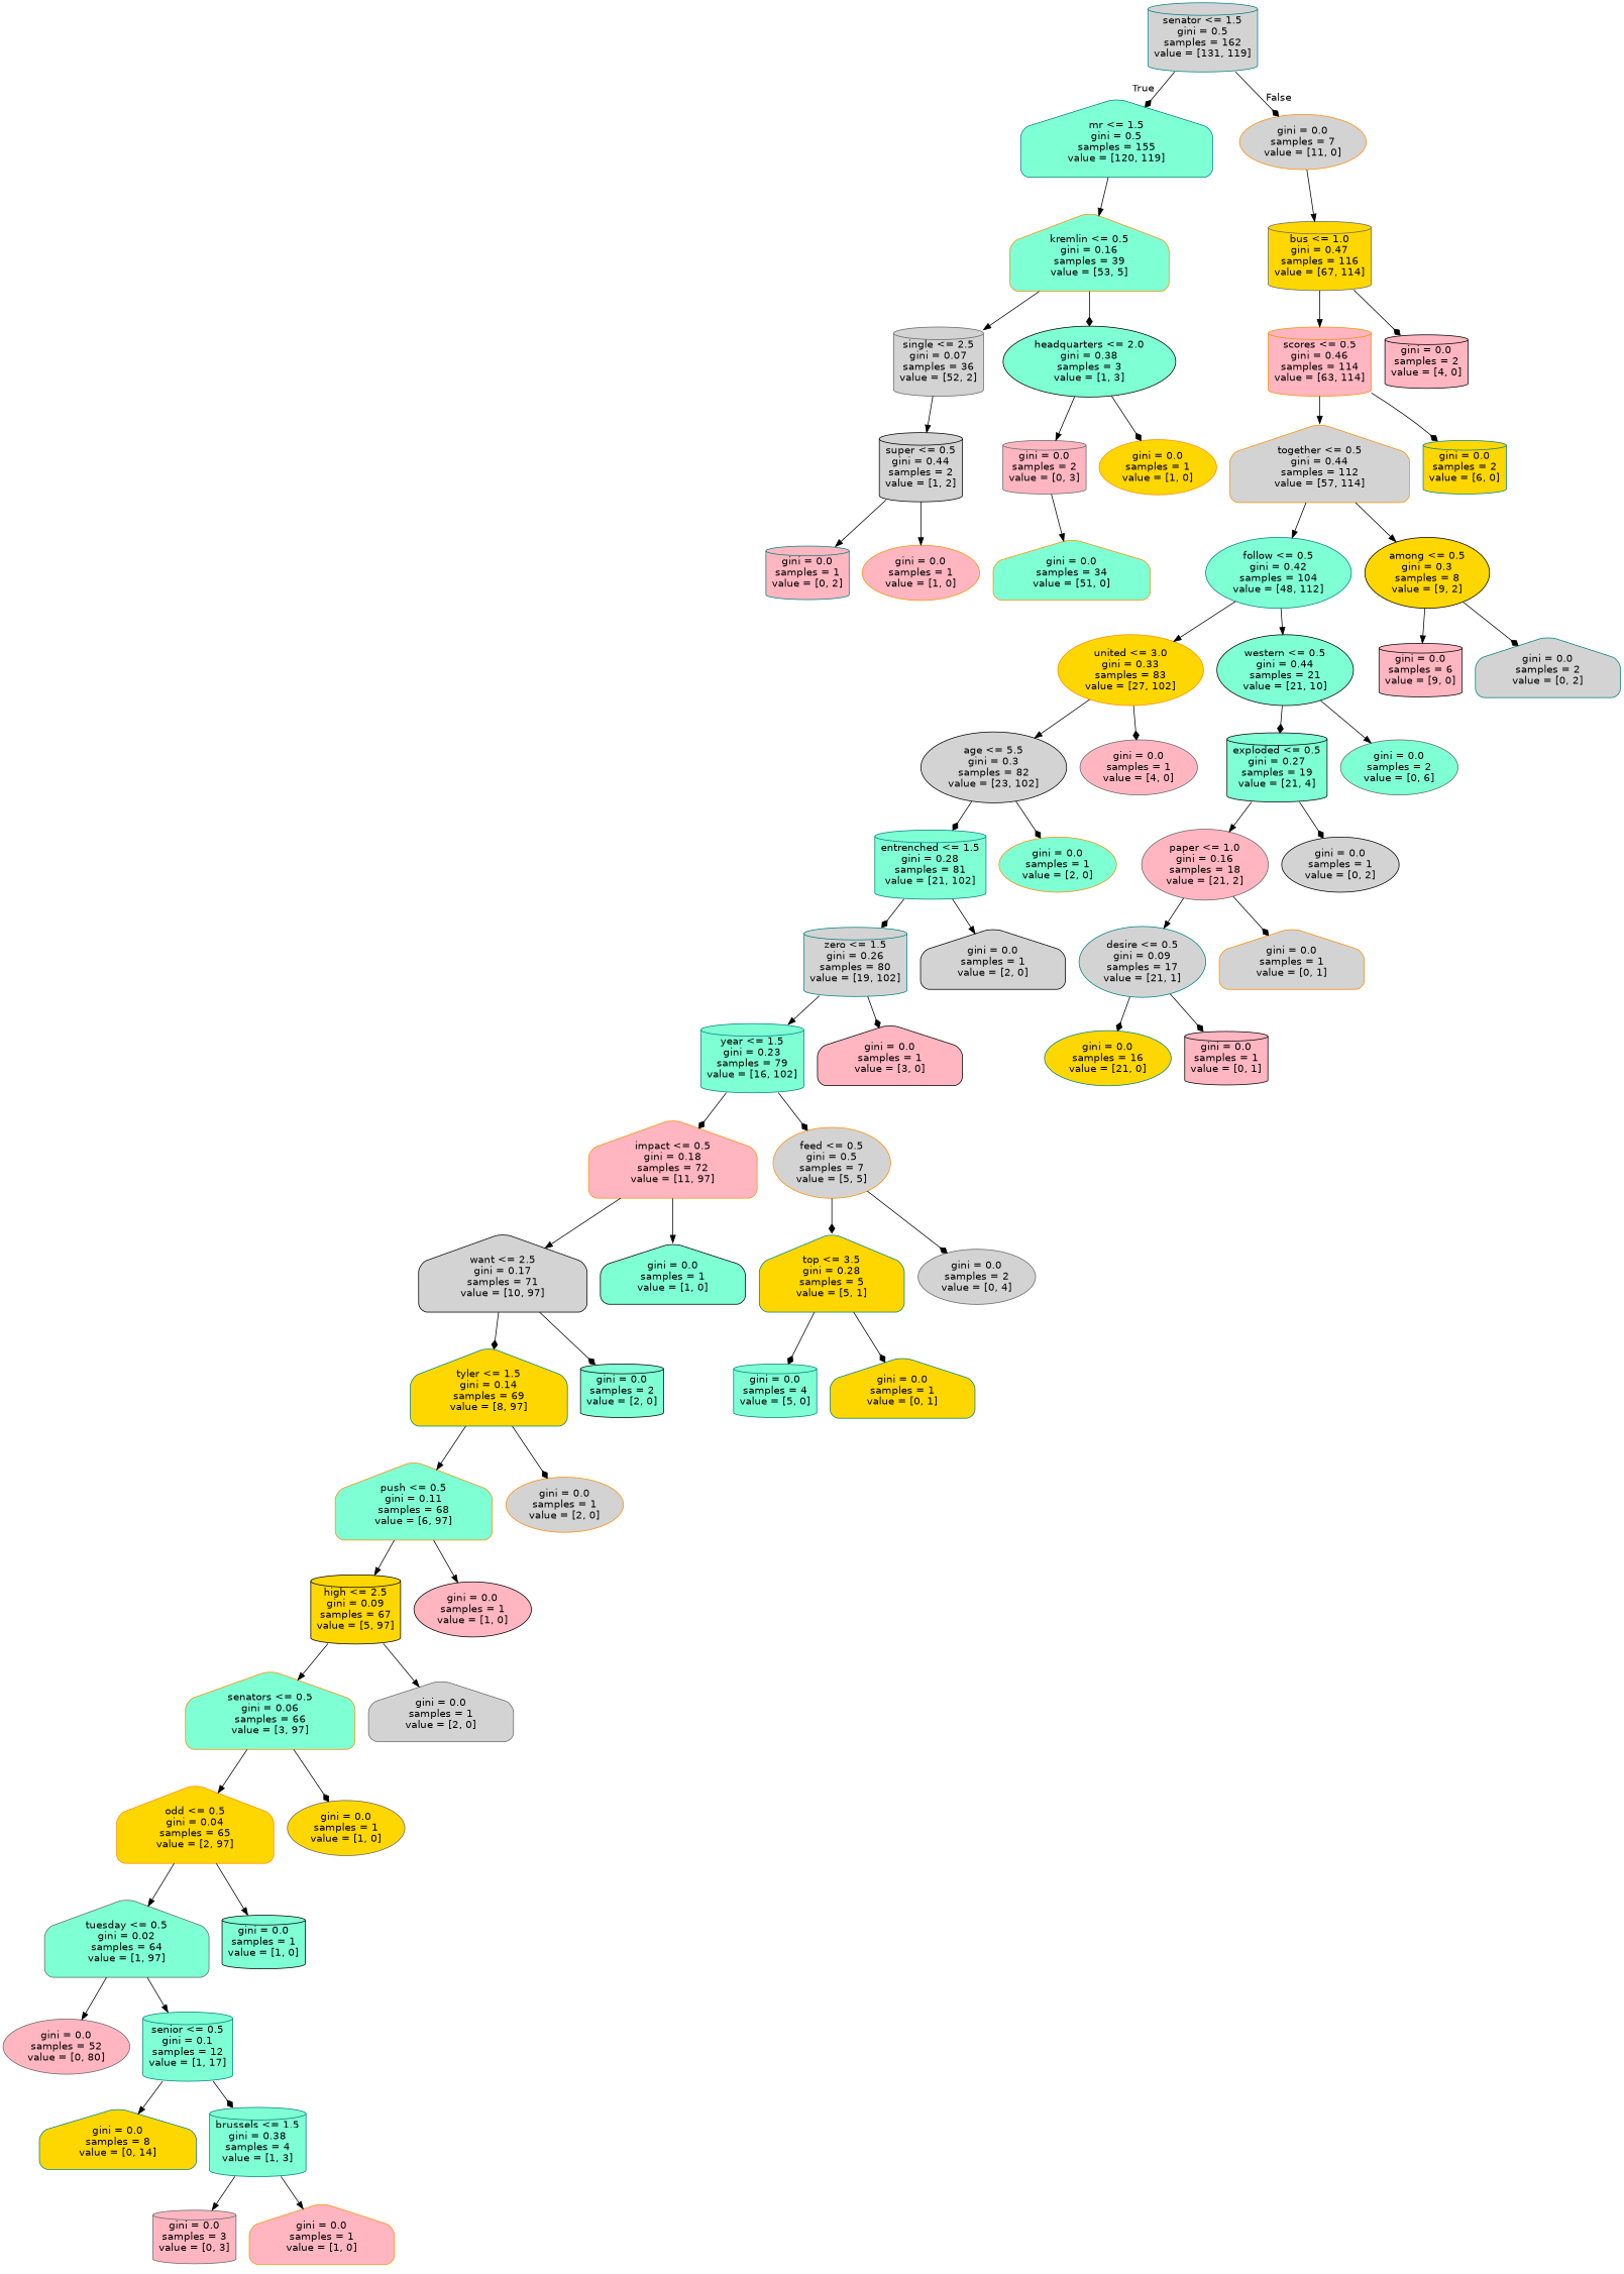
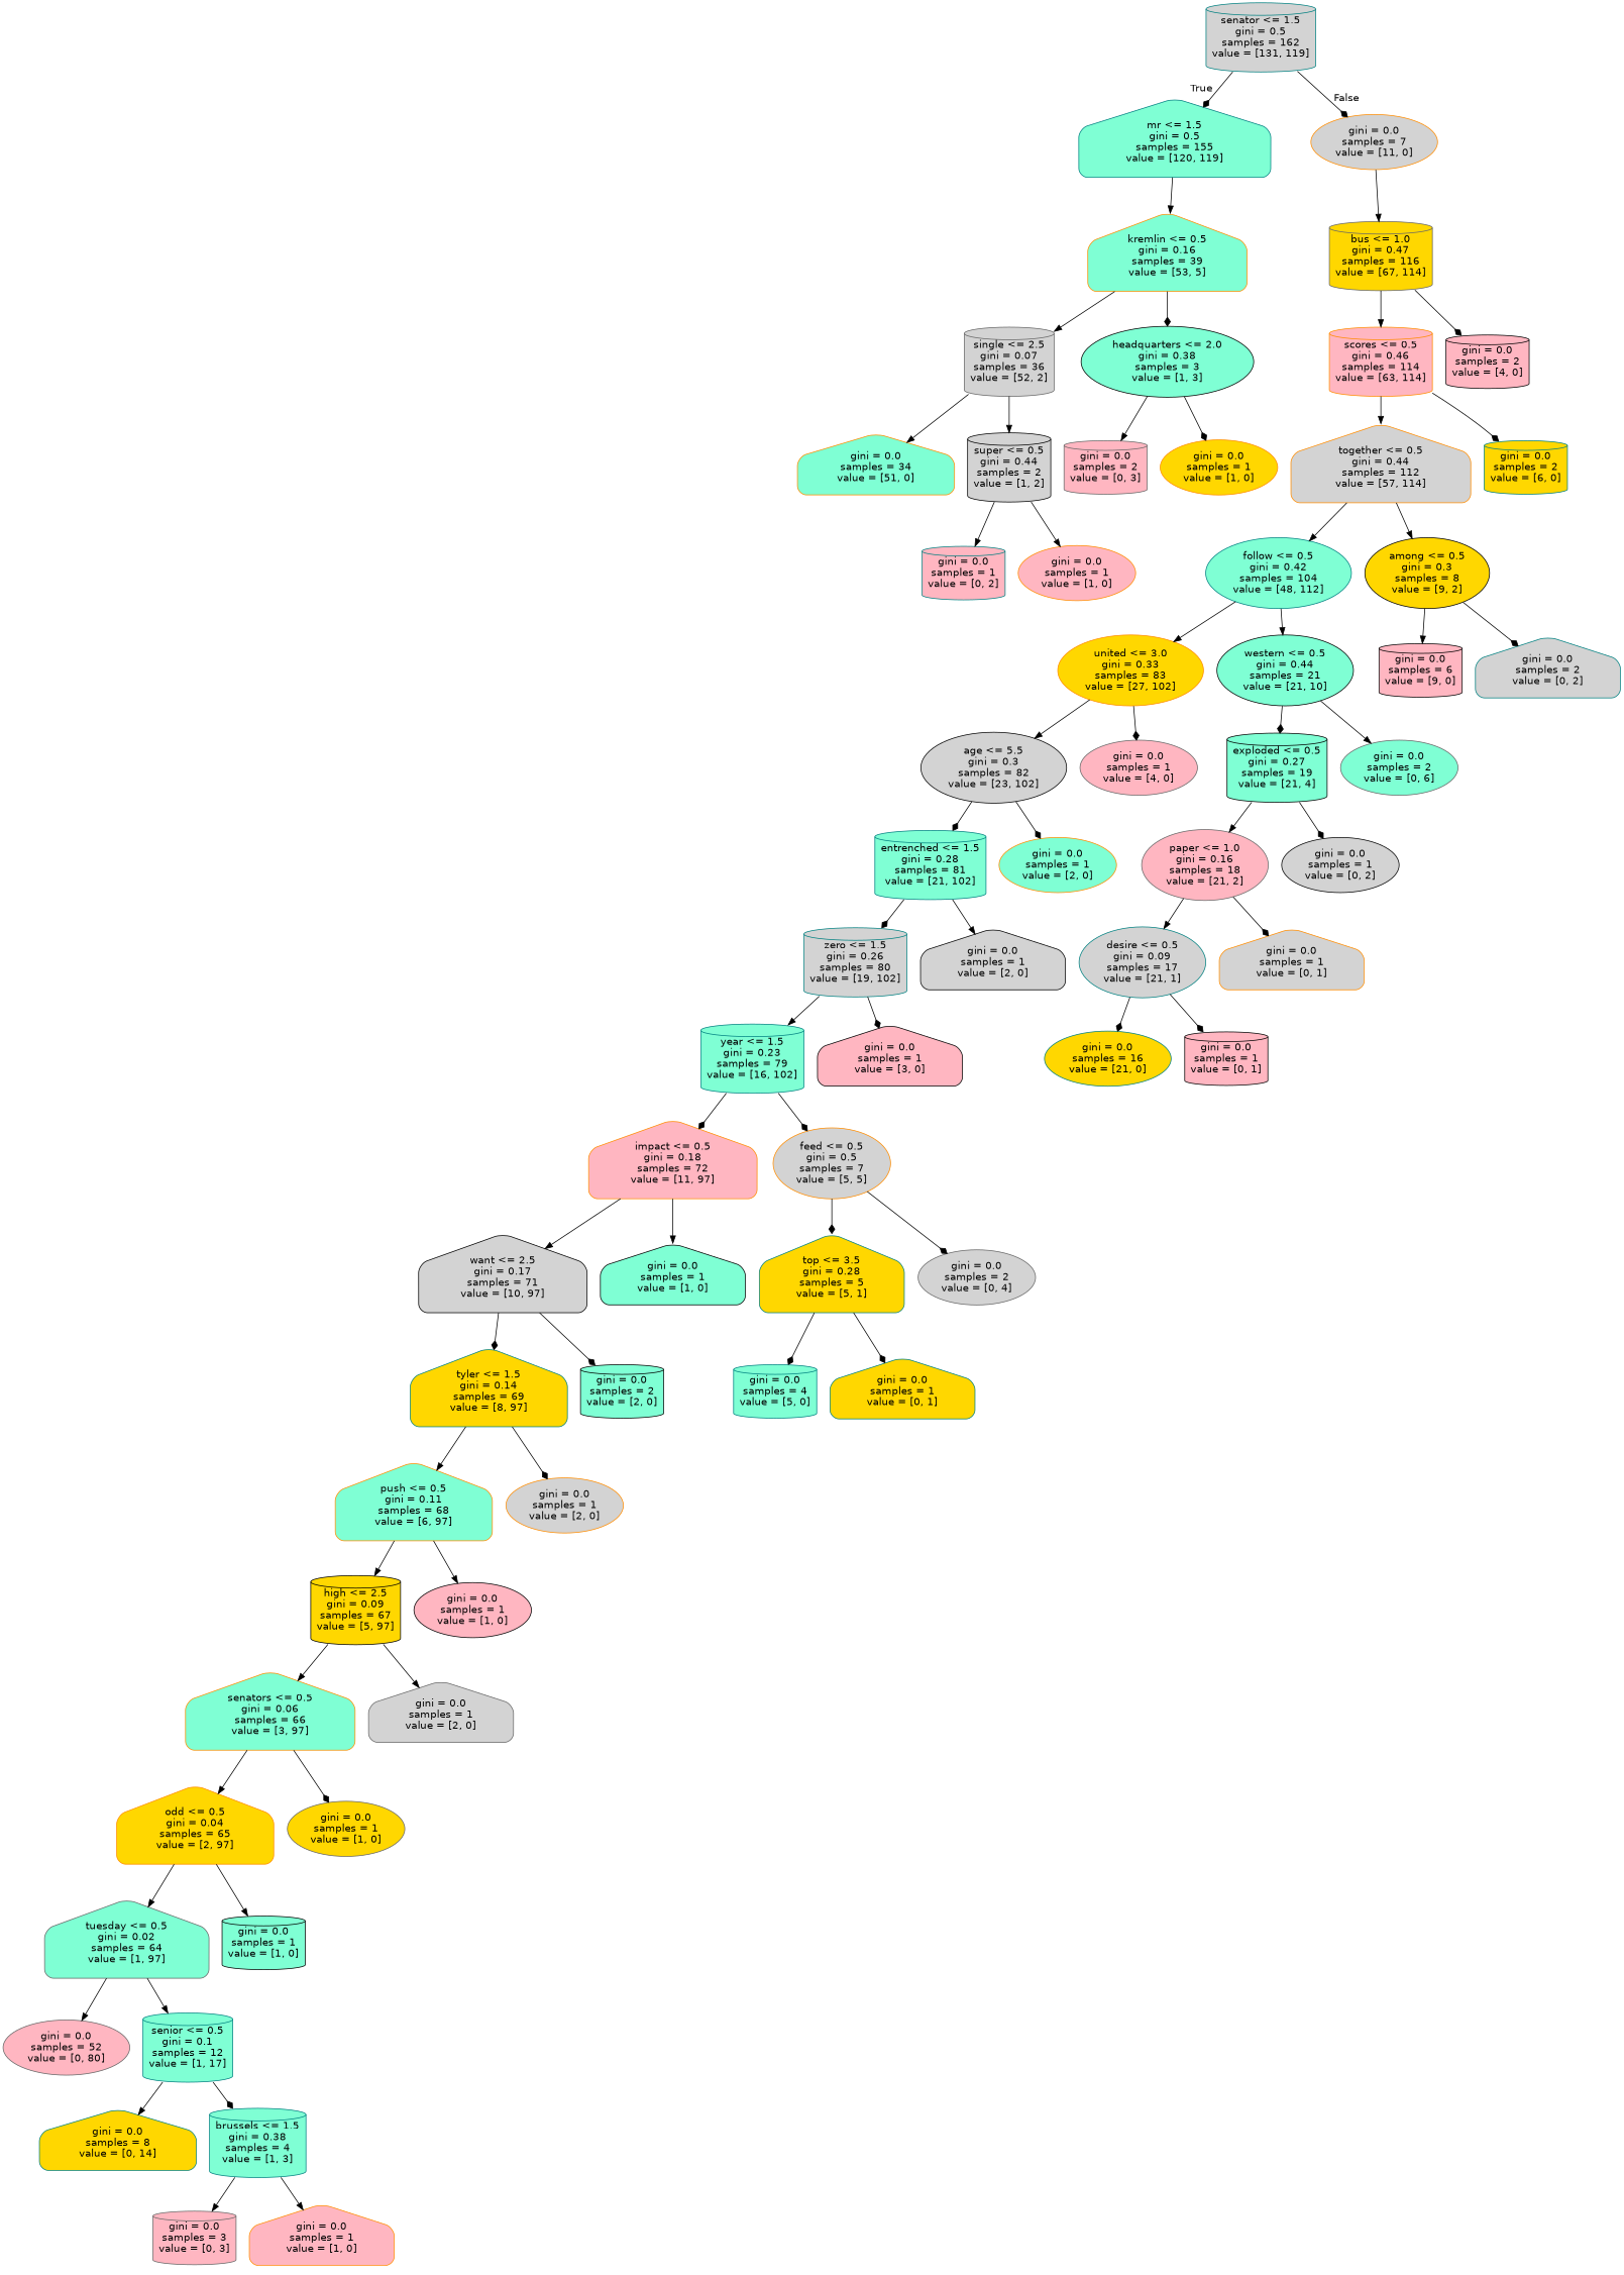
  digraph {
    node [color=teal fillcolor=aquamarine fontname=helvetica shape=cylinder style="filled, rounded"]
    edge [arrowhead=normal fontname=helvetica]
    n1 [fillcolor=lightgrey label="senator <= 1.5\ngini = 0.5\nsamples = 162\nvalue = [131, 119]"]
    n2 [label="mr <= 1.5\ngini = 0.5\nsamples = 155\nvalue = [120, 119]" shape=house]
    n3 [color=darkorange fillcolor=lightgrey label="gini = 0.0\nsamples = 7\nvalue = [11, 0]" shape=ellipse]
    n4 [color=darkorange label="kremlin <= 0.5\ngini = 0.16\nsamples = 39\nvalue = [53, 5]" shape=house]
    n5 [color=gray40 fillcolor=gold label="bus <= 1.0\ngini = 0.47\nsamples = 116\nvalue = [67, 114]"]
    n6 [color=darkorange fillcolor=lightpink label="scores <= 0.5\ngini = 0.46\nsamples = 114\nvalue = [63, 114]"]
    n7 [color=black fillcolor=lightpink label="gini = 0.0\nsamples = 2\nvalue = [4, 0]"]
    n8 [color=gray40 fillcolor=lightgrey label="single <= 2.5\ngini = 0.07\nsamples = 36\nvalue = [52, 2]"]
    n9 [color=black label="headquarters <= 2.0\ngini = 0.38\nsamples = 3\nvalue = [1, 3]" shape=ellipse]
    n10 [color=darkorange fillcolor=lightgrey label="together <= 0.5\ngini = 0.44\nsamples = 112\nvalue = [57, 114]" shape=house]
    n11 [fillcolor=gold label="gini = 0.0\nsamples = 2\nvalue = [6, 0]"]
    n12 [label="follow <= 0.5\ngini = 0.42\nsamples = 104\nvalue = [48, 112]" shape=ellipse]
    n13 [color=black fillcolor=gold label="among <= 0.5\ngini = 0.3\nsamples = 8\nvalue = [9, 2]" shape=ellipse]
    n14 [color=darkorange fillcolor=gold label="united <= 3.0\ngini = 0.33\nsamples = 83\nvalue = [27, 102]" shape=ellipse]
    n15 [color=black label="western <= 0.5\ngini = 0.44\nsamples = 21\nvalue = [21, 10]" shape=ellipse]
    n16 [color=black fillcolor=lightpink label="gini = 0.0\nsamples = 6\nvalue = [9, 0]"]
    n17 [fillcolor=lightgrey label="gini = 0.0\nsamples = 2\nvalue = [0, 2]" shape=house]
    n18 [color=black fillcolor=lightgrey label="age <= 5.5\ngini = 0.3\nsamples = 82\nvalue = [23, 102]" shape=ellipse]
    n19 [color=gray40 fillcolor=lightpink label="gini = 0.0\nsamples = 1\nvalue = [4, 0]" shape=ellipse]
    n20 [color=black label="exploded <= 0.5\ngini = 0.27\nsamples = 19\nvalue = [21, 4]"]
    n21 [color=gray40 label="gini = 0.0\nsamples = 2\nvalue = [0, 6]" shape=ellipse]
    n22 [label="entrenched <= 1.5\ngini = 0.28\nsamples = 81\nvalue = [21, 102]"]
    n23 [color=darkorange label="gini = 0.0\nsamples = 1\nvalue = [2, 0]" shape=ellipse]
    n24 [fillcolor=lightgrey label="zero <= 1.5\ngini = 0.26\nsamples = 80\nvalue = [19, 102]"]
    n25 [color=black fillcolor=lightgrey label="gini = 0.0\nsamples = 1\nvalue = [2, 0]" shape=house]
    n26 [label="year <= 1.5\ngini = 0.23\nsamples = 79\nvalue = [16, 102]"]
    n27 [color=black fillcolor=lightpink label="gini = 0.0\nsamples = 1\nvalue = [3, 0]" shape=house]
    n28 [color=darkorange fillcolor=lightpink label="impact <= 0.5\ngini = 0.18\nsamples = 72\nvalue = [11, 97]" shape=house]
    n29 [color=darkorange fillcolor=lightgrey label="feed <= 0.5\ngini = 0.5\nsamples = 7\nvalue = [5, 5]" shape=ellipse]
    n30 [color=black fillcolor=lightgrey label="want <= 2.5\ngini = 0.17\nsamples = 71\nvalue = [10, 97]" shape=house]
    n31 [color=black label="gini = 0.0\nsamples = 1\nvalue = [1, 0]" shape=house]
    n32 [fillcolor=gold label="top <= 3.5\ngini = 0.28\nsamples = 5\nvalue = [5, 1]" shape=house]
    n33 [color=gray40 fillcolor=lightgrey label="gini = 0.0\nsamples = 2\nvalue = [0, 4]" shape=ellipse]
    n34 [fillcolor=gold label="tyler <= 1.5\ngini = 0.14\nsamples = 69\nvalue = [8, 97]" shape=house]
    n35 [color=black label="gini = 0.0\nsamples = 2\nvalue = [2, 0]"]
    n36 [color=darkorange label="push <= 0.5\ngini = 0.11\nsamples = 68\nvalue = [6, 97]" shape=house]
    n37 [color=darkorange fillcolor=lightgrey label="gini = 0.0\nsamples = 1\nvalue = [2, 0]" shape=ellipse]
    n38 [color=black fillcolor=gold label="high <= 2.5\ngini = 0.09\nsamples = 67\nvalue = [5, 97]"]
    n39 [color=black fillcolor=lightpink label="gini = 0.0\nsamples = 1\nvalue = [1, 0]" shape=ellipse]
    n40 [color=darkorange label="senators <= 0.5\ngini = 0.06\nsamples = 66\nvalue = [3, 97]" shape=house]
    n41 [color=gray40 fillcolor=lightgrey label="gini = 0.0\nsamples = 1\nvalue = [2, 0]" shape=house]
    n42 [color=darkorange fillcolor=gold label="odd <= 0.5\ngini = 0.04\nsamples = 65\nvalue = [2, 97]" shape=house]
    n43 [color=gray40 fillcolor=gold label="gini = 0.0\nsamples = 1\nvalue = [1, 0]" shape=ellipse]
    n44 [color=gray40 label="tuesday <= 0.5\ngini = 0.02\nsamples = 64\nvalue = [1, 97]" shape=house]
    n45 [color=black label="gini = 0.0\nsamples = 1\nvalue = [1, 0]"]
    n46 [color=gray40 fillcolor=lightpink label="gini = 0.0\nsamples = 52\nvalue = [0, 80]" shape=ellipse]
    n47 [label="senior <= 0.5\ngini = 0.1\nsamples = 12\nvalue = [1, 17]"]
    n48 [fillcolor=gold label="gini = 0.0\nsamples = 8\nvalue = [0, 14]" shape=house]
    n49 [label="brussels <= 1.5\ngini = 0.38\nsamples = 4\nvalue = [1, 3]"]
    n50 [color=gray40 fillcolor=lightpink label="gini = 0.0\nsamples = 3\nvalue = [0, 3]"]
    n51 [color=darkorange fillcolor=lightpink label="gini = 0.0\nsamples = 1\nvalue = [1, 0]" shape=house]
    n52 [label="gini = 0.0\nsamples = 4\nvalue = [5, 0]"]
    n53 [fillcolor=gold label="gini = 0.0\nsamples = 1\nvalue = [0, 1]" shape=house]
    n54 [color=gray40 fillcolor=lightpink label="paper <= 1.0\ngini = 0.16\nsamples = 18\nvalue = [21, 2]" shape=ellipse]
    n55 [color=black fillcolor=lightgrey label="gini = 0.0\nsamples = 1\nvalue = [0, 2]" shape=ellipse]
    n56 [fillcolor=lightgrey label="desire <= 0.5\ngini = 0.09\nsamples = 17\nvalue = [21, 1]" shape=ellipse]
    n57 [color=darkorange fillcolor=lightgrey label="gini = 0.0\nsamples = 1\nvalue = [0, 1]" shape=house]
    n58 [fillcolor=gold label="gini = 0.0\nsamples = 16\nvalue = [21, 0]" shape=ellipse]
    n59 [color=black fillcolor=lightpink label="gini = 0.0\nsamples = 1\nvalue = [0, 1]"]
    n60 [color=darkorange label="gini = 0.0\nsamples = 34\nvalue = [51, 0]" shape=house]
    n61 [color=black fillcolor=lightgrey label="super <= 0.5\ngini = 0.44\nsamples = 2\nvalue = [1, 2]"]
    n62 [color=gray40 fillcolor=lightpink label="gini = 0.0\nsamples = 2\nvalue = [0, 3]"]
    n63 [color=darkorange fillcolor=gold label="gini = 0.0\nsamples = 1\nvalue = [1, 0]" shape=ellipse]
    n64 [fillcolor=lightpink label="gini = 0.0\nsamples = 1\nvalue = [0, 2]"]
    n65 [color=darkorange fillcolor=lightpink label="gini = 0.0\nsamples = 1\nvalue = [1, 0]" shape=ellipse]
    n1 -> n2 [arrowhead=diamond headlabel=True labelangle=45 labeldistance=2.5]
    n1 -> n3 [arrowhead=diamond headlabel=False labelangle=-45 labeldistance=2.5]
    n2 -> n4
    n3 -> n5
    n4 -> n8
    n4 -> n9 [arrowhead=diamond]
    n5 -> n6
    n5 -> n7 [arrowhead=diamond]
    n6 -> n10
    n6 -> n11 [arrowhead=diamond]
-   n62 -> n60
+   n8 -> n60
    n8 -> n61
    n9 -> n62
    n9 -> n63 [arrowhead=diamond]
    n10 -> n12
    n10 -> n13
    n12 -> n14
    n12 -> n15
    n13 -> n16
    n13 -> n17 [arrowhead=diamond]
    n14 -> n18
    n14 -> n19 [arrowhead=diamond]
    n15 -> n20 [arrowhead=diamond]
    n15 -> n21
    n18 -> n22 [arrowhead=diamond]
    n18 -> n23 [arrowhead=diamond]
    n20 -> n54
    n20 -> n55 [arrowhead=diamond]
    n22 -> n24 [arrowhead=diamond]
    n22 -> n25
    n24 -> n26
    n24 -> n27 [arrowhead=diamond]
    n26 -> n28 [arrowhead=diamond]
    n26 -> n29 [arrowhead=diamond]
    n28 -> n30
    n28 -> n31
    n29 -> n32 [arrowhead=diamond]
    n29 -> n33 [arrowhead=diamond]
    n30 -> n34 [arrowhead=diamond]
    n30 -> n35 [arrowhead=diamond]
    n32 -> n52 [arrowhead=diamond]
    n32 -> n53 [arrowhead=diamond]
    n34 -> n36
    n34 -> n37 [arrowhead=diamond]
    n36 -> n38
    n36 -> n39
    n38 -> n40
    n38 -> n41
    n40 -> n42
    n40 -> n43 [arrowhead=diamond]
    n42 -> n44
    n42 -> n45
    n44 -> n46
    n44 -> n47
    n47 -> n48
    n47 -> n49 [arrowhead=diamond]
    n49 -> n50
    n49 -> n51
    n54 -> n56
    n54 -> n57 [arrowhead=diamond]
    n56 -> n58 [arrowhead=diamond]
    n56 -> n59 [arrowhead=diamond]
    n61 -> n64
    n61 -> n65
  }
